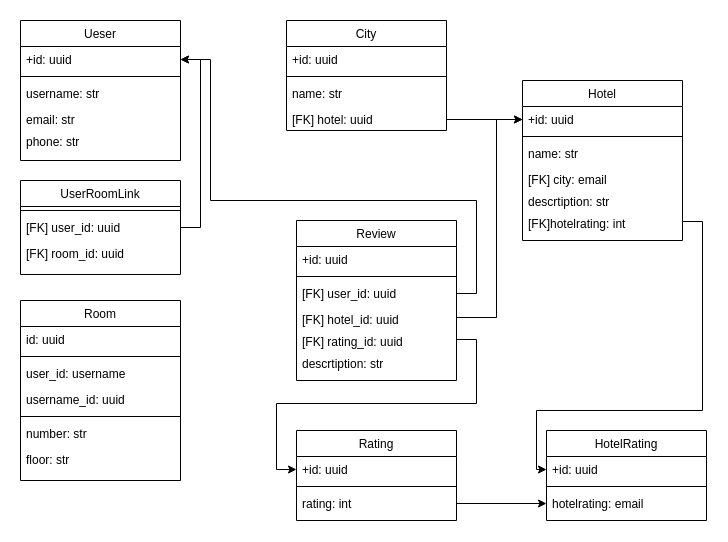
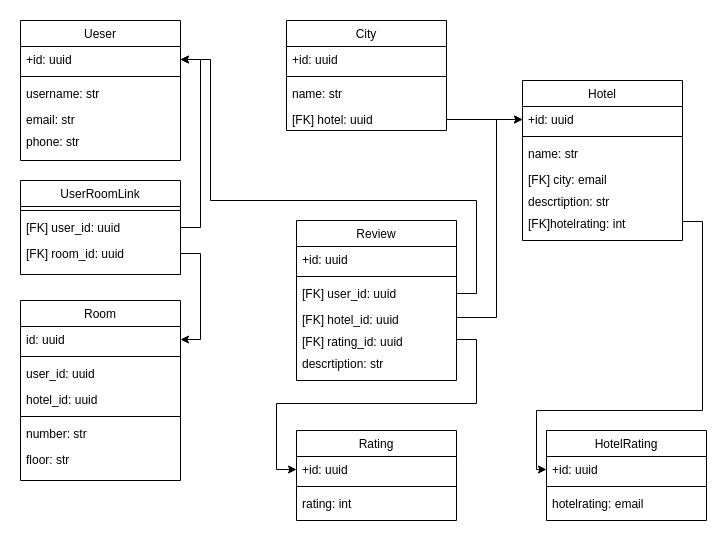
  <mxCell id="0" />
  <mxCell id="1" parent="0" />
  <mxCell id="2" value="Ueser" style="swimlane;fontStyle=0;align=center;verticalAlign=top;childLayout=stackLayout;horizontal=1;startSize=26;horizontalStack=0;resizeParent=1;resizeLast=0;collapsible=1;marginBottom=0;rounded=0;shadow=0;strokeWidth=1;" parent="1" vertex="1"><mxGeometry x="20" y="20" width="160" height="140" as="geometry"><mxRectangle x="230" y="140" width="160" height="26" as="alternateBounds" /></mxGeometry></mxCell>
  <mxCell id="3" value="+id: uuid" style="text;align=left;verticalAlign=top;spacingLeft=4;spacingRight=4;overflow=hidden;rotatable=0;points=[[0,0.5],[1,0.5]];portConstraint=eastwest;" parent="2" vertex="1"><mxGeometry y="26" width="160" height="26" as="geometry" /></mxCell>
  <mxCell id="4" value="" style="line;html=1;strokeWidth=1;align=left;verticalAlign=middle;spacingTop=-1;spacingLeft=3;spacingRight=3;rotatable=0;labelPosition=right;points=[];portConstraint=eastwest;" parent="2" vertex="1"><mxGeometry y="52" width="160" height="8" as="geometry" /></mxCell>
  <mxCell id="5" value="username: str" style="text;align=left;verticalAlign=top;spacingLeft=4;spacingRight=4;overflow=hidden;rotatable=0;points=[[0,0.5],[1,0.5]];portConstraint=eastwest;rounded=0;shadow=0;html=0;" parent="2" vertex="1"><mxGeometry y="60" width="160" height="26" as="geometry" /></mxCell>
  <mxCell id="6" value="email: str" style="text;align=left;verticalAlign=top;spacingLeft=4;spacingRight=4;overflow=hidden;rotatable=0;points=[[0,0.5],[1,0.5]];portConstraint=eastwest;rounded=0;shadow=0;html=0;" parent="2" vertex="1"><mxGeometry y="86" width="160" height="22" as="geometry" /></mxCell>
  <mxCell id="7" value="phone: str" style="text;align=left;verticalAlign=top;spacingLeft=4;spacingRight=4;overflow=hidden;rotatable=0;points=[[0,0.5],[1,0.5]];portConstraint=eastwest;rounded=0;shadow=0;html=0;" parent="2" vertex="1"><mxGeometry y="108" width="160" height="22" as="geometry" /></mxCell>
  <mxCell id="8" value="Room" style="swimlane;fontStyle=0;align=center;verticalAlign=top;childLayout=stackLayout;horizontal=1;startSize=26;horizontalStack=0;resizeParent=1;resizeLast=0;collapsible=1;marginBottom=0;rounded=0;shadow=0;strokeWidth=1;" parent="1" vertex="1"><mxGeometry x="20" y="300" width="160" height="180" as="geometry"><mxRectangle x="550" y="140" width="160" height="26" as="alternateBounds" /></mxGeometry></mxCell>
  <mxCell id="9" value="id: uuid" style="text;align=left;verticalAlign=top;spacingLeft=4;spacingRight=4;overflow=hidden;rotatable=0;points=[[0,0.5],[1,0.5]];portConstraint=eastwest;" parent="8" vertex="1"><mxGeometry y="26" width="160" height="26" as="geometry" /></mxCell>
  <mxCell id="10" value="" style="line;html=1;strokeWidth=1;align=left;verticalAlign=middle;spacingTop=-1;spacingLeft=3;spacingRight=3;rotatable=0;labelPosition=right;points=[];portConstraint=eastwest;" parent="8" vertex="1"><mxGeometry y="52" width="160" height="8" as="geometry" /></mxCell>
- <mxCell id="11" value="user_id: username" style="text;align=left;verticalAlign=top;spacingLeft=4;spacingRight=4;overflow=hidden;rotatable=0;points=[[0,0.5],[1,0.5]];portConstraint=eastwest;rounded=0;shadow=0;html=0;" parent="8" vertex="1"><mxGeometry y="60" width="160" height="26" as="geometry" /></mxCell>
- <mxCell id="12" value="username_id: uuid" style="text;align=left;verticalAlign=top;spacingLeft=4;spacingRight=4;overflow=hidden;rotatable=0;points=[[0,0.5],[1,0.5]];portConstraint=eastwest;rounded=0;shadow=0;html=0;" parent="8" vertex="1"><mxGeometry y="86" width="160" height="26" as="geometry" /></mxCell>
+ <mxCell id="11" value="user_id: uuid" style="text;align=left;verticalAlign=top;spacingLeft=4;spacingRight=4;overflow=hidden;rotatable=0;points=[[0,0.5],[1,0.5]];portConstraint=eastwest;rounded=0;shadow=0;html=0;" parent="8" vertex="1"><mxGeometry y="60" width="160" height="26" as="geometry" /></mxCell>
+ <mxCell id="12" value="hotel_id: uuid" style="text;align=left;verticalAlign=top;spacingLeft=4;spacingRight=4;overflow=hidden;rotatable=0;points=[[0,0.5],[1,0.5]];portConstraint=eastwest;rounded=0;shadow=0;html=0;" parent="8" vertex="1"><mxGeometry y="86" width="160" height="26" as="geometry" /></mxCell>
  <mxCell id="13" value="" style="line;html=1;strokeWidth=1;align=left;verticalAlign=middle;spacingTop=-1;spacingLeft=3;spacingRight=3;rotatable=0;labelPosition=right;points=[];portConstraint=eastwest;" parent="8" vertex="1"><mxGeometry y="112" width="160" height="8" as="geometry" /></mxCell>
  <mxCell id="14" value="number: str" style="text;align=left;verticalAlign=top;spacingLeft=4;spacingRight=4;overflow=hidden;rotatable=0;points=[[0,0.5],[1,0.5]];portConstraint=eastwest;rounded=0;shadow=0;html=0;" parent="8" vertex="1"><mxGeometry y="120" width="160" height="26" as="geometry" /></mxCell>
  <mxCell id="15" value="floor: str" style="text;align=left;verticalAlign=top;spacingLeft=4;spacingRight=4;overflow=hidden;rotatable=0;points=[[0,0.5],[1,0.5]];portConstraint=eastwest;rounded=0;shadow=0;html=0;" parent="8" vertex="1"><mxGeometry y="146" width="160" height="26" as="geometry" /></mxCell>
  <mxCell id="16" value="UserRoomLink" style="swimlane;fontStyle=0;align=center;verticalAlign=top;childLayout=stackLayout;horizontal=1;startSize=26;horizontalStack=0;resizeParent=1;resizeLast=0;collapsible=1;marginBottom=0;rounded=0;shadow=0;strokeWidth=1;" parent="1" vertex="1"><mxGeometry x="20" y="180" width="160" height="94" as="geometry"><mxRectangle x="550" y="140" width="160" height="26" as="alternateBounds" /></mxGeometry></mxCell>
  <mxCell id="17" value="" style="line;html=1;strokeWidth=1;align=left;verticalAlign=middle;spacingTop=-1;spacingLeft=3;spacingRight=3;rotatable=0;labelPosition=right;points=[];portConstraint=eastwest;" parent="16" vertex="1"><mxGeometry y="26" width="160" height="8" as="geometry" /></mxCell>
  <mxCell id="18" value="[FK] user_id: uuid" style="text;align=left;verticalAlign=top;spacingLeft=4;spacingRight=4;overflow=hidden;rotatable=0;points=[[0,0.5],[1,0.5]];portConstraint=eastwest;rounded=0;shadow=0;html=0;" parent="16" vertex="1"><mxGeometry y="34" width="160" height="26" as="geometry" /></mxCell>
  <mxCell id="19" value="[FK] room_id: uuid" style="text;align=left;verticalAlign=top;spacingLeft=4;spacingRight=4;overflow=hidden;rotatable=0;points=[[0,0.5],[1,0.5]];portConstraint=eastwest;rounded=0;shadow=0;html=0;" parent="16" vertex="1"><mxGeometry y="60" width="160" height="26" as="geometry" /></mxCell>
  <mxCell id="20" style="edgeStyle=orthogonalEdgeStyle;rounded=0;orthogonalLoop=1;jettySize=auto;html=1;exitX=1;exitY=0.5;exitDx=0;exitDy=0;entryX=1;entryY=0.5;entryDx=0;entryDy=0;" parent="1" source="18" target="3" edge="1"><mxGeometry relative="1" as="geometry" /></mxCell>
+ <mxCell id="21" style="edgeStyle=orthogonalEdgeStyle;rounded=0;orthogonalLoop=1;jettySize=auto;html=1;exitX=1;exitY=0.5;exitDx=0;exitDy=0;entryX=1;entryY=0.5;entryDx=0;entryDy=0;" parent="1" source="19" target="9" edge="1"><mxGeometry relative="1" as="geometry" /></mxCell>
  <mxCell id="22" value="Hotel" style="swimlane;fontStyle=0;align=center;verticalAlign=top;childLayout=stackLayout;horizontal=1;startSize=26;horizontalStack=0;resizeParent=1;resizeLast=0;collapsible=1;marginBottom=0;rounded=0;shadow=0;strokeWidth=1;" parent="1" vertex="1"><mxGeometry x="522" y="80" width="160" height="160" as="geometry"><mxRectangle x="230" y="140" width="160" height="26" as="alternateBounds" /></mxGeometry></mxCell>
  <mxCell id="23" value="+id: uuid" style="text;align=left;verticalAlign=top;spacingLeft=4;spacingRight=4;overflow=hidden;rotatable=0;points=[[0,0.5],[1,0.5]];portConstraint=eastwest;" parent="22" vertex="1"><mxGeometry y="26" width="160" height="26" as="geometry" /></mxCell>
  <mxCell id="24" value="" style="line;html=1;strokeWidth=1;align=left;verticalAlign=middle;spacingTop=-1;spacingLeft=3;spacingRight=3;rotatable=0;labelPosition=right;points=[];portConstraint=eastwest;" parent="22" vertex="1"><mxGeometry y="52" width="160" height="8" as="geometry" /></mxCell>
  <mxCell id="25" value="name: str" style="text;align=left;verticalAlign=top;spacingLeft=4;spacingRight=4;overflow=hidden;rotatable=0;points=[[0,0.5],[1,0.5]];portConstraint=eastwest;rounded=0;shadow=0;html=0;" parent="22" vertex="1"><mxGeometry y="60" width="160" height="26" as="geometry" /></mxCell>
  <mxCell id="26" value="[FK] city: email" style="text;align=left;verticalAlign=top;spacingLeft=4;spacingRight=4;overflow=hidden;rotatable=0;points=[[0,0.5],[1,0.5]];portConstraint=eastwest;rounded=0;shadow=0;html=0;" parent="22" vertex="1"><mxGeometry y="86" width="160" height="22" as="geometry" /></mxCell>
  <mxCell id="27" value="descrtiption: str" style="text;align=left;verticalAlign=top;spacingLeft=4;spacingRight=4;overflow=hidden;rotatable=0;points=[[0,0.5],[1,0.5]];portConstraint=eastwest;rounded=0;shadow=0;html=0;" parent="22" vertex="1"><mxGeometry y="108" width="160" height="22" as="geometry" /></mxCell>
  <mxCell id="28" value="[FK]hotelrating: int" style="text;align=left;verticalAlign=top;spacingLeft=4;spacingRight=4;overflow=hidden;rotatable=0;points=[[0,0.5],[1,0.5]];portConstraint=eastwest;rounded=0;shadow=0;html=0;" vertex="1" parent="22"><mxGeometry y="130" width="160" height="22" as="geometry" /></mxCell>
  <mxCell id="29" value="City" style="swimlane;fontStyle=0;align=center;verticalAlign=top;childLayout=stackLayout;horizontal=1;startSize=26;horizontalStack=0;resizeParent=1;resizeLast=0;collapsible=1;marginBottom=0;rounded=0;shadow=0;strokeWidth=1;" parent="1" vertex="1"><mxGeometry x="286" y="20" width="160" height="110" as="geometry"><mxRectangle x="230" y="140" width="160" height="26" as="alternateBounds" /></mxGeometry></mxCell>
  <mxCell id="30" value="+id: uuid" style="text;align=left;verticalAlign=top;spacingLeft=4;spacingRight=4;overflow=hidden;rotatable=0;points=[[0,0.5],[1,0.5]];portConstraint=eastwest;" parent="29" vertex="1"><mxGeometry y="26" width="160" height="26" as="geometry" /></mxCell>
  <mxCell id="31" value="" style="line;html=1;strokeWidth=1;align=left;verticalAlign=middle;spacingTop=-1;spacingLeft=3;spacingRight=3;rotatable=0;labelPosition=right;points=[];portConstraint=eastwest;" parent="29" vertex="1"><mxGeometry y="52" width="160" height="8" as="geometry" /></mxCell>
  <mxCell id="32" value="name: str" style="text;align=left;verticalAlign=top;spacingLeft=4;spacingRight=4;overflow=hidden;rotatable=0;points=[[0,0.5],[1,0.5]];portConstraint=eastwest;rounded=0;shadow=0;html=0;" parent="29" vertex="1"><mxGeometry y="60" width="160" height="26" as="geometry" /></mxCell>
  <mxCell id="33" value="[FK] hotel: uuid" style="text;align=left;verticalAlign=top;spacingLeft=4;spacingRight=4;overflow=hidden;rotatable=0;points=[[0,0.5],[1,0.5]];portConstraint=eastwest;rounded=0;shadow=0;html=0;" parent="29" vertex="1"><mxGeometry y="86" width="160" height="22" as="geometry" /></mxCell>
  <mxCell id="34" style="edgeStyle=orthogonalEdgeStyle;rounded=0;orthogonalLoop=1;jettySize=auto;html=1;exitX=1;exitY=0.5;exitDx=0;exitDy=0;entryX=0;entryY=0.5;entryDx=0;entryDy=0;" parent="1" source="33" target="23" edge="1"><mxGeometry relative="1" as="geometry"><Array as="points"><mxPoint x="446" y="119" /></Array></mxGeometry></mxCell>
  <mxCell id="35" value="Review" style="swimlane;fontStyle=0;align=center;verticalAlign=top;childLayout=stackLayout;horizontal=1;startSize=26;horizontalStack=0;resizeParent=1;resizeLast=0;collapsible=1;marginBottom=0;rounded=0;shadow=0;strokeWidth=1;" parent="1" vertex="1"><mxGeometry x="296" y="220" width="160" height="160" as="geometry"><mxRectangle x="230" y="140" width="160" height="26" as="alternateBounds" /></mxGeometry></mxCell>
  <mxCell id="36" value="+id: uuid" style="text;align=left;verticalAlign=top;spacingLeft=4;spacingRight=4;overflow=hidden;rotatable=0;points=[[0,0.5],[1,0.5]];portConstraint=eastwest;" parent="35" vertex="1"><mxGeometry y="26" width="160" height="26" as="geometry" /></mxCell>
  <mxCell id="37" value="" style="line;html=1;strokeWidth=1;align=left;verticalAlign=middle;spacingTop=-1;spacingLeft=3;spacingRight=3;rotatable=0;labelPosition=right;points=[];portConstraint=eastwest;" parent="35" vertex="1"><mxGeometry y="52" width="160" height="8" as="geometry" /></mxCell>
  <mxCell id="38" value="[FK] user_id: uuid" style="text;align=left;verticalAlign=top;spacingLeft=4;spacingRight=4;overflow=hidden;rotatable=0;points=[[0,0.5],[1,0.5]];portConstraint=eastwest;rounded=0;shadow=0;html=0;" parent="35" vertex="1"><mxGeometry y="60" width="160" height="26" as="geometry" /></mxCell>
  <mxCell id="39" value="[FK] hotel_id: uuid" style="text;align=left;verticalAlign=top;spacingLeft=4;spacingRight=4;overflow=hidden;rotatable=0;points=[[0,0.5],[1,0.5]];portConstraint=eastwest;rounded=0;shadow=0;html=0;" parent="35" vertex="1"><mxGeometry y="86" width="160" height="22" as="geometry" /></mxCell>
  <mxCell id="40" value="[FK] rating_id: uuid" style="text;align=left;verticalAlign=top;spacingLeft=4;spacingRight=4;overflow=hidden;rotatable=0;points=[[0,0.5],[1,0.5]];portConstraint=eastwest;rounded=0;shadow=0;html=0;" parent="35" vertex="1"><mxGeometry y="108" width="160" height="22" as="geometry" /></mxCell>
  <mxCell id="41" value="descrtiption: str" style="text;align=left;verticalAlign=top;spacingLeft=4;spacingRight=4;overflow=hidden;rotatable=0;points=[[0,0.5],[1,0.5]];portConstraint=eastwest;rounded=0;shadow=0;html=0;" parent="35" vertex="1"><mxGeometry y="130" width="160" height="22" as="geometry" /></mxCell>
  <mxCell id="42" style="edgeStyle=orthogonalEdgeStyle;rounded=0;orthogonalLoop=1;jettySize=auto;html=1;exitX=1;exitY=0.5;exitDx=0;exitDy=0;entryX=1;entryY=0.5;entryDx=0;entryDy=0;" parent="1" source="38" target="3" edge="1"><mxGeometry relative="1" as="geometry"><Array as="points"><mxPoint x="476" y="293" /><mxPoint x="476" y="200" /><mxPoint x="210" y="200" /><mxPoint x="210" y="59" /></Array></mxGeometry></mxCell>
  <mxCell id="43" style="edgeStyle=orthogonalEdgeStyle;rounded=0;orthogonalLoop=1;jettySize=auto;html=1;exitX=1;exitY=0.5;exitDx=0;exitDy=0;entryX=0;entryY=0.5;entryDx=0;entryDy=0;" parent="1" source="39" target="23" edge="1"><mxGeometry relative="1" as="geometry"><Array as="points"><mxPoint x="496" y="317" /><mxPoint x="496" y="119" /></Array></mxGeometry></mxCell>
- <mxCell id="44" style="edgeStyle=orthogonalEdgeStyle;rounded=0;orthogonalLoop=1;jettySize=auto;html=1;exitX=1;exitY=0.75;exitDx=0;exitDy=0;entryX=0;entryY=0.5;entryDx=0;entryDy=0;" edge="1" parent="1" source="45" target="53"><mxGeometry relative="1" as="geometry"><Array as="points"><mxPoint x="456" y="503" /></Array></mxGeometry></mxCell>
  <mxCell id="45" value="Rating" style="swimlane;fontStyle=0;align=center;verticalAlign=top;childLayout=stackLayout;horizontal=1;startSize=26;horizontalStack=0;resizeParent=1;resizeLast=0;collapsible=1;marginBottom=0;rounded=0;shadow=0;strokeWidth=1;" parent="1" vertex="1"><mxGeometry x="296" y="430" width="160" height="90" as="geometry"><mxRectangle x="230" y="140" width="160" height="26" as="alternateBounds" /></mxGeometry></mxCell>
  <mxCell id="46" value="+id: uuid" style="text;align=left;verticalAlign=top;spacingLeft=4;spacingRight=4;overflow=hidden;rotatable=0;points=[[0,0.5],[1,0.5]];portConstraint=eastwest;" parent="45" vertex="1"><mxGeometry y="26" width="160" height="26" as="geometry" /></mxCell>
  <mxCell id="47" value="" style="line;html=1;strokeWidth=1;align=left;verticalAlign=middle;spacingTop=-1;spacingLeft=3;spacingRight=3;rotatable=0;labelPosition=right;points=[];portConstraint=eastwest;" parent="45" vertex="1"><mxGeometry y="52" width="160" height="8" as="geometry" /></mxCell>
  <mxCell id="48" value="rating: int" style="text;align=left;verticalAlign=top;spacingLeft=4;spacingRight=4;overflow=hidden;rotatable=0;points=[[0,0.5],[1,0.5]];portConstraint=eastwest;rounded=0;shadow=0;html=0;" parent="45" vertex="1"><mxGeometry y="60" width="160" height="20" as="geometry" /></mxCell>
  <mxCell id="49" style="edgeStyle=orthogonalEdgeStyle;rounded=0;orthogonalLoop=1;jettySize=auto;html=1;exitX=1;exitY=0.5;exitDx=0;exitDy=0;entryX=0;entryY=0.5;entryDx=0;entryDy=0;" parent="1" source="40" target="46" edge="1"><mxGeometry relative="1" as="geometry" /></mxCell>
  <mxCell id="50" value="HotelRating" style="swimlane;fontStyle=0;align=center;verticalAlign=top;childLayout=stackLayout;horizontal=1;startSize=26;horizontalStack=0;resizeParent=1;resizeLast=0;collapsible=1;marginBottom=0;rounded=0;shadow=0;strokeWidth=1;" vertex="1" parent="1"><mxGeometry x="546" y="430" width="160" height="90" as="geometry"><mxRectangle x="230" y="140" width="160" height="26" as="alternateBounds" /></mxGeometry></mxCell>
  <mxCell id="51" value="+id: uuid" style="text;align=left;verticalAlign=top;spacingLeft=4;spacingRight=4;overflow=hidden;rotatable=0;points=[[0,0.5],[1,0.5]];portConstraint=eastwest;" vertex="1" parent="50"><mxGeometry y="26" width="160" height="26" as="geometry" /></mxCell>
  <mxCell id="52" value="" style="line;html=1;strokeWidth=1;align=left;verticalAlign=middle;spacingTop=-1;spacingLeft=3;spacingRight=3;rotatable=0;labelPosition=right;points=[];portConstraint=eastwest;" vertex="1" parent="50"><mxGeometry y="52" width="160" height="8" as="geometry" /></mxCell>
  <mxCell id="53" value="hotelrating: email" style="text;align=left;verticalAlign=top;spacingLeft=4;spacingRight=4;overflow=hidden;rotatable=0;points=[[0,0.5],[1,0.5]];portConstraint=eastwest;rounded=0;shadow=0;html=0;" vertex="1" parent="50"><mxGeometry y="60" width="160" height="26" as="geometry" /></mxCell>
  <mxCell id="54" style="edgeStyle=orthogonalEdgeStyle;rounded=0;orthogonalLoop=1;jettySize=auto;html=1;exitX=1;exitY=0.5;exitDx=0;exitDy=0;entryX=0;entryY=0.5;entryDx=0;entryDy=0;" edge="1" parent="1" source="28" target="51"><mxGeometry relative="1" as="geometry"><Array as="points"><mxPoint x="702" y="221" /><mxPoint x="702" y="410" /><mxPoint x="536" y="410" /><mxPoint x="536" y="469" /></Array></mxGeometry></mxCell>
